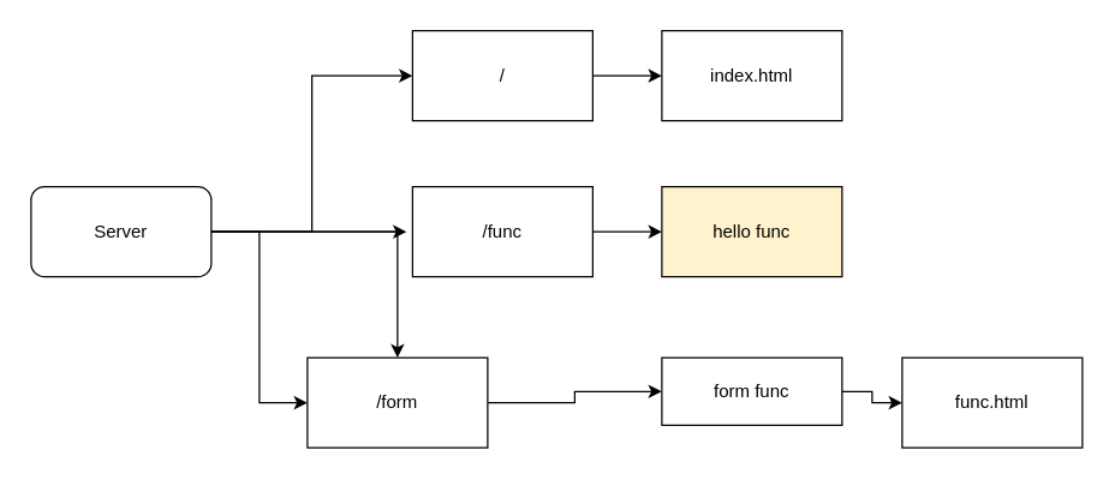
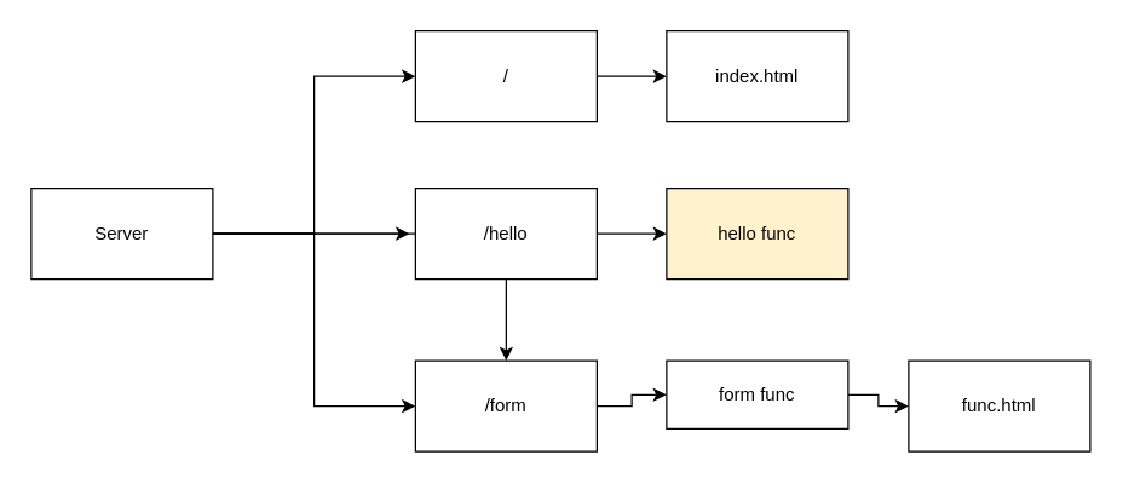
  <mxCell id="0" />
  <mxCell id="1" parent="0" />
  <mxCell id="2" style="edgeStyle=orthogonalEdgeStyle;rounded=0;orthogonalLoop=1;jettySize=auto;html=1;" edge="1" parent="1" source="6"><mxGeometry relative="1" as="geometry"><mxPoint x="270" y="154" as="targetPoint" /></mxGeometry></mxCell>
  <mxCell id="3" style="edgeStyle=orthogonalEdgeStyle;rounded=0;orthogonalLoop=1;jettySize=auto;html=1;exitX=1;exitY=0.5;exitDx=0;exitDy=0;entryX=0;entryY=0.5;entryDx=0;entryDy=0;" edge="1" parent="1" source="6" target="16"><mxGeometry relative="1" as="geometry" /></mxCell>
  <mxCell id="4" style="edgeStyle=orthogonalEdgeStyle;rounded=0;orthogonalLoop=1;jettySize=auto;html=1;exitX=1;exitY=0.5;exitDx=0;exitDy=0;" edge="1" parent="1" source="6" target="8"><mxGeometry relative="1" as="geometry" /></mxCell>
  <mxCell id="5" style="edgeStyle=orthogonalEdgeStyle;rounded=0;orthogonalLoop=1;jettySize=auto;html=1;exitX=1;exitY=0.5;exitDx=0;exitDy=0;entryX=0;entryY=0.5;entryDx=0;entryDy=0;" edge="1" parent="1" source="6" target="8"><mxGeometry relative="1" as="geometry" /></mxCell>
- <mxCell id="6" value="Server" style="whiteSpace=wrap;html=1;rounded=1;" vertex="1" parent="1"><mxGeometry x="20" y="124" width="120" height="60" as="geometry" /></mxCell>
+ <mxCell id="6" value="Server" style="rounded=0;whiteSpace=wrap;html=1;" vertex="1" parent="1"><mxGeometry x="20" y="124" width="120" height="60" as="geometry" /></mxCell>
  <mxCell id="7" style="edgeStyle=orthogonalEdgeStyle;rounded=0;orthogonalLoop=1;jettySize=auto;html=1;entryX=0;entryY=0.5;entryDx=0;entryDy=0;" edge="1" parent="1" source="8" target="10"><mxGeometry relative="1" as="geometry" /></mxCell>
- <mxCell id="8" value="/form" style="rounded=0;whiteSpace=wrap;html=1;" vertex="1" parent="1"><mxGeometry x="204" y="238" width="120" height="60" as="geometry" /></mxCell>
+ <mxCell id="8" value="/form" style="rounded=0;whiteSpace=wrap;html=1;" vertex="1" parent="1"><mxGeometry x="274" y="238" width="120" height="60" as="geometry" /></mxCell>
  <mxCell id="9" style="edgeStyle=orthogonalEdgeStyle;rounded=0;orthogonalLoop=1;jettySize=auto;html=1;entryX=0;entryY=0.5;entryDx=0;entryDy=0;" edge="1" parent="1" source="10" target="11"><mxGeometry relative="1" as="geometry" /></mxCell>
  <mxCell id="10" value="form func" style="rounded=0;whiteSpace=wrap;html=1;" vertex="1" parent="1"><mxGeometry x="440" y="238" width="120" height="45" as="geometry" /></mxCell>
  <mxCell id="11" value="func.html" style="rounded=0;whiteSpace=wrap;html=1;" vertex="1" parent="1"><mxGeometry x="600" y="238" width="120" height="60" as="geometry" /></mxCell>
  <mxCell id="12" style="edgeStyle=orthogonalEdgeStyle;rounded=0;orthogonalLoop=1;jettySize=auto;html=1;entryX=0;entryY=0.5;entryDx=0;entryDy=0;" edge="1" parent="1" source="13" target="14"><mxGeometry relative="1" as="geometry" /></mxCell>
- <mxCell id="13" value="/func" style="rounded=0;whiteSpace=wrap;html=1;" vertex="1" parent="1"><mxGeometry x="274" y="124" width="120" height="60" as="geometry" /></mxCell>
+ <mxCell id="13" value="/hello" style="rounded=0;whiteSpace=wrap;html=1;" vertex="1" parent="1"><mxGeometry x="274" y="124" width="120" height="60" as="geometry" /></mxCell>
  <mxCell id="14" value="hello func" style="rounded=0;whiteSpace=wrap;html=1;fillColor=#fff2cc;" vertex="1" parent="1"><mxGeometry x="440" y="124" width="120" height="60" as="geometry" /></mxCell>
  <mxCell id="15" style="edgeStyle=orthogonalEdgeStyle;rounded=0;orthogonalLoop=1;jettySize=auto;html=1;entryX=0;entryY=0.5;entryDx=0;entryDy=0;" edge="1" parent="1" source="16" target="17"><mxGeometry relative="1" as="geometry" /></mxCell>
  <mxCell id="16" value="/" style="rounded=0;whiteSpace=wrap;html=1;" vertex="1" parent="1"><mxGeometry x="274" y="20" width="120" height="60" as="geometry" /></mxCell>
  <mxCell id="17" value="index.html" style="rounded=0;whiteSpace=wrap;html=1;" vertex="1" parent="1"><mxGeometry x="440" y="20" width="120" height="60" as="geometry" /></mxCell>
